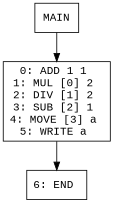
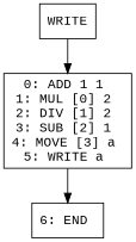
  digraph {
    fontname="Liberation Mono"
    node [shape=box fontname="Liberation Mono"]
    edge [fontname="Liberation Mono"]
-   n1 [label=MAIN]
+   n1 [label=WRITE]
    n2 [label="0: ADD 1 1 \n1: MUL [0] 2 \n2: DIV [1] 2 \n3: SUB [2] 1 \n4: MOVE [3] a \n5: WRITE a \n"]
    n3 [label="6: END \n"]
    n1 -> n2
    n2 -> n3
  }
